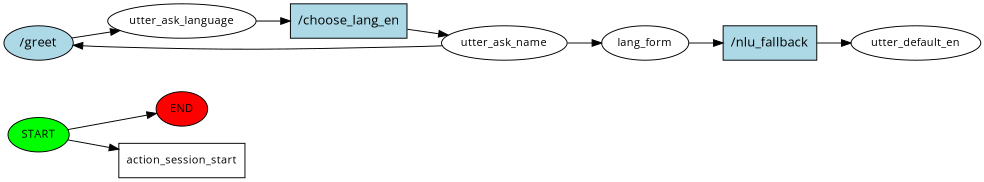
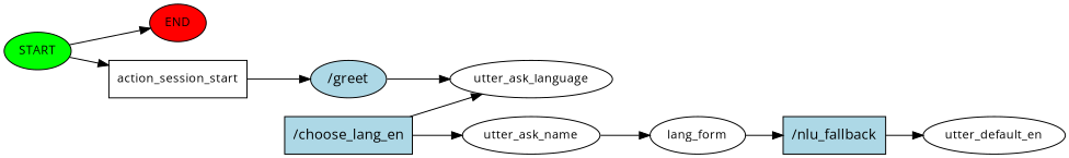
  digraph {
    fontname="Open Sans"
    rankdir=LR
    node [fontname="Open Sans" fontsize=12]
    edge [fontname="Open Sans"]
    n1 [fillcolor=green label=START style=filled]
    n2 [fillcolor=red label=END style=filled]
    n3 [label=action_session_start shape=box]
    n4 [fillcolor=lightblue label="/greet" shape=ellipse style=filled fontsize=""]
    n5 [label=utter_ask_language]
    n6 [fillcolor=lightblue label="/choose_lang_en" shape=rect style=filled fontsize=""]
    n7 [label=utter_ask_name]
    n8 [label=lang_form]
    n9 [fillcolor=lightblue label="/nlu_fallback" shape=rect style=filled fontsize=""]
    n10 [label=utter_default_en]
    n1 -> n2
    n1 -> n3
-   n7 -> n4
+   n3 -> n4
    n4 -> n5
-   n5 -> n6
+   n6 -> n5
    n6 -> n7
    n7 -> n8
    n8 -> n9
    n9 -> n10
  }
